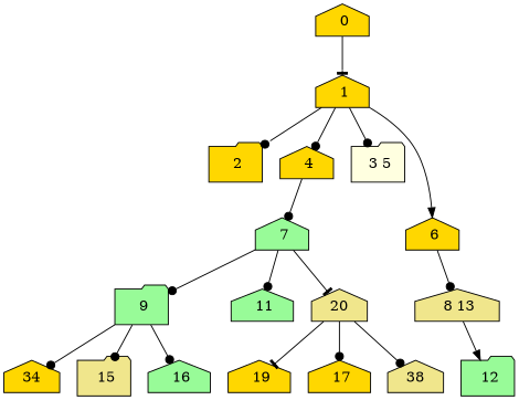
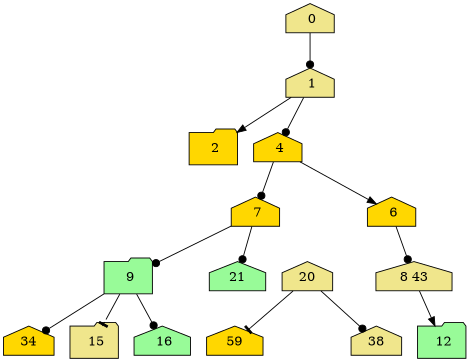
  digraph {
    node [fillcolor=gold shape=house style=filled]
    edge [arrowhead=dot]
-   " 1"
-   " 0"
+   " 1" [fillcolor=khaki]
+   " 0" [fillcolor=khaki]
    " 2" [shape=folder]
    " 4"
-   " 3 5" [fillcolor=lightyellow shape=folder]
    " 6"
-   " 7" [fillcolor=palegreen]
-   " 8 13" [fillcolor=khaki]
+   " 7"
+   " 8 13" [fillcolor=khaki label="8 43"]
    " 9" [fillcolor=palegreen shape=folder]
-   " 11" [fillcolor=palegreen]
+   " 11" [fillcolor=palegreen label=21]
    n11 [fillcolor=khaki label=20]
    " 12" [fillcolor=palegreen shape=folder]
    n13 [label=34]
    " 15" [fillcolor=khaki shape=folder]
    " 16" [fillcolor=palegreen]
-   " 19"
-   " 17"
+   " 19" [label=59]
    n18 [fillcolor=khaki label=38]
-   " 1" -> " 2"
+   " 1" -> " 2" [arrowhead=normal]
    " 1" -> " 4"
-   " 1" -> " 3 5"
-   " 0" -> " 1" [arrowhead=tee]
-   " 1" -> " 6" [arrowhead=normal]
+   " 0" -> " 1"
+   " 4" -> " 6" [arrowhead=normal]
    " 4" -> " 7"
    " 6" -> " 8 13"
    " 7" -> " 9"
    " 7" -> " 11"
-   " 7" -> n11 [arrowhead=tee]
    " 8 13" -> " 12" [arrowhead=normal]
    " 9" -> n13
-   " 9" -> " 15"
+   " 9" -> " 15" [arrowhead=tee]
    " 9" -> " 16"
    n11 -> " 19" [arrowhead=tee]
-   n11 -> " 17"
    n11 -> n18
  }
